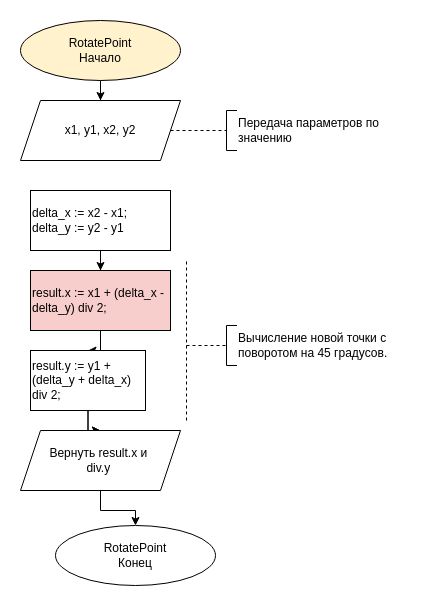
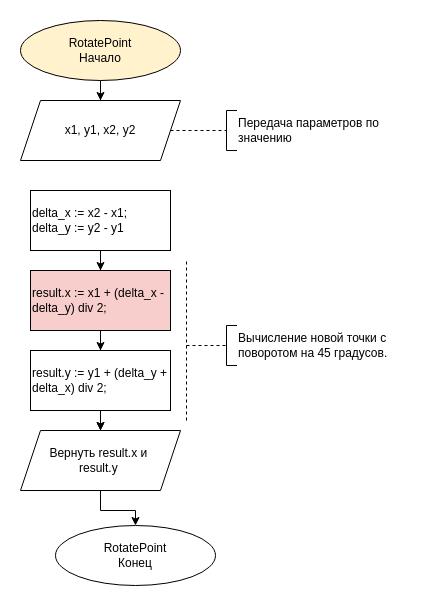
  <mxCell id="0" />
  <mxCell id="1" parent="0" />
  <mxCell id="2" style="edgeStyle=orthogonalEdgeStyle;rounded=0;orthogonalLoop=1;jettySize=auto;html=1;" edge="1" parent="1" source="3" target="5"><mxGeometry relative="1" as="geometry" /></mxCell>
  <mxCell id="3" value="RotatePoint&lt;br&gt;Начало" style="ellipse;whiteSpace=wrap;html=1;fillColor=#fff2cc;" vertex="1" parent="1"><mxGeometry x="20" y="20" width="160" height="60" as="geometry" /></mxCell>
  <mxCell id="4" value="RotatePoint&lt;br&gt;Конец" style="ellipse;whiteSpace=wrap;html=1;" vertex="1" parent="1"><mxGeometry x="55" y="525" width="160" height="60" as="geometry" /></mxCell>
  <mxCell id="5" value="x1, y1, x2, y2" style="shape=parallelogram;perimeter=parallelogramPerimeter;whiteSpace=wrap;html=1;fixedSize=1;" vertex="1" parent="1"><mxGeometry x="20" y="100" width="160" height="60" as="geometry" /></mxCell>
  <mxCell id="6" value="Передача параметров по значению" style="text;html=1;align=left;verticalAlign=middle;whiteSpace=wrap;rounded=0;" vertex="1" parent="1"><mxGeometry x="236" y="115" width="160" height="30" as="geometry" /></mxCell>
  <mxCell id="7" value="" style="shape=partialRectangle;whiteSpace=wrap;html=1;bottom=1;right=1;left=1;top=0;fillColor=none;routingCenterX=-0.5;rotation=90;" vertex="1" parent="1"><mxGeometry x="211" y="125" width="40" height="10" as="geometry" /></mxCell>
  <mxCell id="8" value="" style="endArrow=none;dashed=1;html=1;rounded=0;entryX=0.5;entryY=1;entryDx=0;entryDy=0;" edge="1" parent="1" source="5" target="7"><mxGeometry width="50" height="50" relative="1" as="geometry"><mxPoint x="86" y="380" as="sourcePoint" /><mxPoint x="136" y="330" as="targetPoint" /></mxGeometry></mxCell>
  <mxCell id="9" style="edgeStyle=orthogonalEdgeStyle;rounded=0;orthogonalLoop=1;jettySize=auto;html=1;" edge="1" parent="1" source="10" target="12"><mxGeometry relative="1" as="geometry" /></mxCell>
  <mxCell id="10" value="&lt;div&gt;delta_x := x2 - x1;&lt;/div&gt;&lt;div&gt;delta_y := y2 - y1&lt;/div&gt;" style="rounded=0;whiteSpace=wrap;html=1;align=left;" vertex="1" parent="1"><mxGeometry x="30" y="190" width="140" height="60" as="geometry" /></mxCell>
  <mxCell id="11" style="edgeStyle=orthogonalEdgeStyle;rounded=0;orthogonalLoop=1;jettySize=auto;html=1;" edge="1" parent="1" source="12" target="15"><mxGeometry relative="1" as="geometry" /></mxCell>
  <mxCell id="12" value="result.x := x1 + (delta_x - delta_y) div 2;" style="rounded=0;whiteSpace=wrap;html=1;align=left;fillColor=#f8cecc;" vertex="1" parent="1"><mxGeometry x="30" y="270" width="140" height="60" as="geometry" /></mxCell>
  <mxCell id="13" style="edgeStyle=orthogonalEdgeStyle;rounded=0;orthogonalLoop=1;jettySize=auto;html=1;" edge="1" parent="1" source="15" target="17"><mxGeometry relative="1" as="geometry" /></mxCell>
  <mxCell id="14" value="" style="edgeStyle=orthogonalEdgeStyle;rounded=0;orthogonalLoop=1;jettySize=auto;html=1;" edge="1" parent="1" source="15" target="17"><mxGeometry relative="1" as="geometry" /></mxCell>
- <mxCell id="15" value="result.y := y1 + (delta_y + delta_x) div 2;" style="rounded=0;whiteSpace=wrap;html=1;align=left;" vertex="1" parent="1"><mxGeometry x="30" y="350" width="115" height="60" as="geometry" /></mxCell>
+ <mxCell id="15" value="result.y := y1 + (delta_y + delta_x) div 2;" style="rounded=0;whiteSpace=wrap;html=1;align=left;" vertex="1" parent="1"><mxGeometry x="30" y="350" width="140" height="60" as="geometry" /></mxCell>
  <mxCell id="16" style="edgeStyle=orthogonalEdgeStyle;rounded=0;orthogonalLoop=1;jettySize=auto;html=1;" edge="1" parent="1" source="17" target="4"><mxGeometry relative="1" as="geometry" /></mxCell>
- <mxCell id="17" value="Вернуть&amp;nbsp;&lt;span style=&quot;text-align: left;&quot;&gt;result.x и&amp;nbsp;&lt;/span&gt;&lt;div&gt;&lt;span style=&quot;text-align: left;&quot;&gt;div.y&lt;/span&gt;&lt;span style=&quot;text-align: left;&quot;&gt;&amp;nbsp;&lt;/span&gt;&lt;/div&gt;" style="shape=parallelogram;perimeter=parallelogramPerimeter;whiteSpace=wrap;html=1;fixedSize=1;" vertex="1" parent="1"><mxGeometry x="20" y="430" width="160" height="60" as="geometry" /></mxCell>
+ <mxCell id="17" value="Вернуть&amp;nbsp;&lt;span style=&quot;text-align: left;&quot;&gt;result.x и&amp;nbsp;&lt;/span&gt;&lt;div&gt;&lt;span style=&quot;text-align: left;&quot;&gt;result.y&lt;/span&gt;&lt;span style=&quot;text-align: left;&quot;&gt;&amp;nbsp;&lt;/span&gt;&lt;/div&gt;" style="shape=parallelogram;perimeter=parallelogramPerimeter;whiteSpace=wrap;html=1;fixedSize=1;" vertex="1" parent="1"><mxGeometry x="20" y="430" width="160" height="60" as="geometry" /></mxCell>
  <mxCell id="18" value="" style="endArrow=none;dashed=1;html=1;rounded=0;" edge="1" parent="1"><mxGeometry width="50" height="50" relative="1" as="geometry"><mxPoint x="186" y="420" as="sourcePoint" /><mxPoint x="186" y="260" as="targetPoint" /></mxGeometry></mxCell>
  <mxCell id="19" value="Вычисление новой точки с поворотом на 45 градусов." style="text;html=1;align=left;verticalAlign=middle;whiteSpace=wrap;rounded=0;" vertex="1" parent="1"><mxGeometry x="236" y="330" width="164" height="30" as="geometry" /></mxCell>
  <mxCell id="20" value="" style="shape=partialRectangle;whiteSpace=wrap;html=1;bottom=1;right=1;left=1;top=0;fillColor=none;routingCenterX=-0.5;rotation=90;" vertex="1" parent="1"><mxGeometry x="211" y="340" width="40" height="10" as="geometry" /></mxCell>
  <mxCell id="21" value="" style="endArrow=none;dashed=1;html=1;rounded=0;entryX=0.5;entryY=1;entryDx=0;entryDy=0;" edge="1" parent="1" target="20"><mxGeometry width="50" height="50" relative="1" as="geometry"><mxPoint x="186" y="345" as="sourcePoint" /><mxPoint x="152" y="545" as="targetPoint" /></mxGeometry></mxCell>
